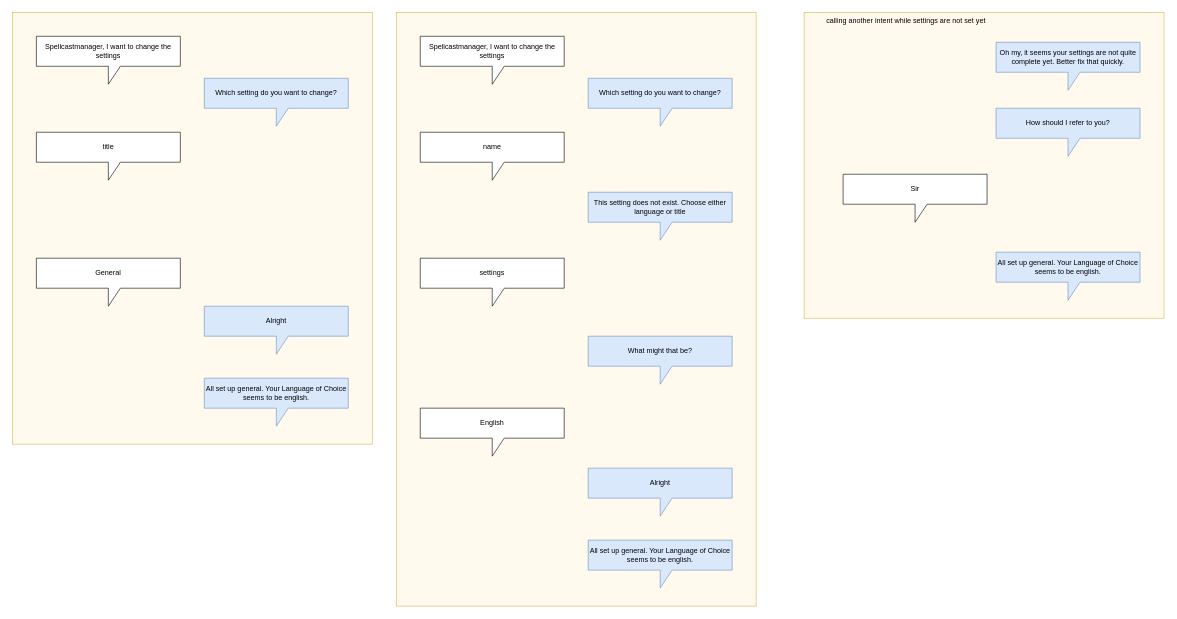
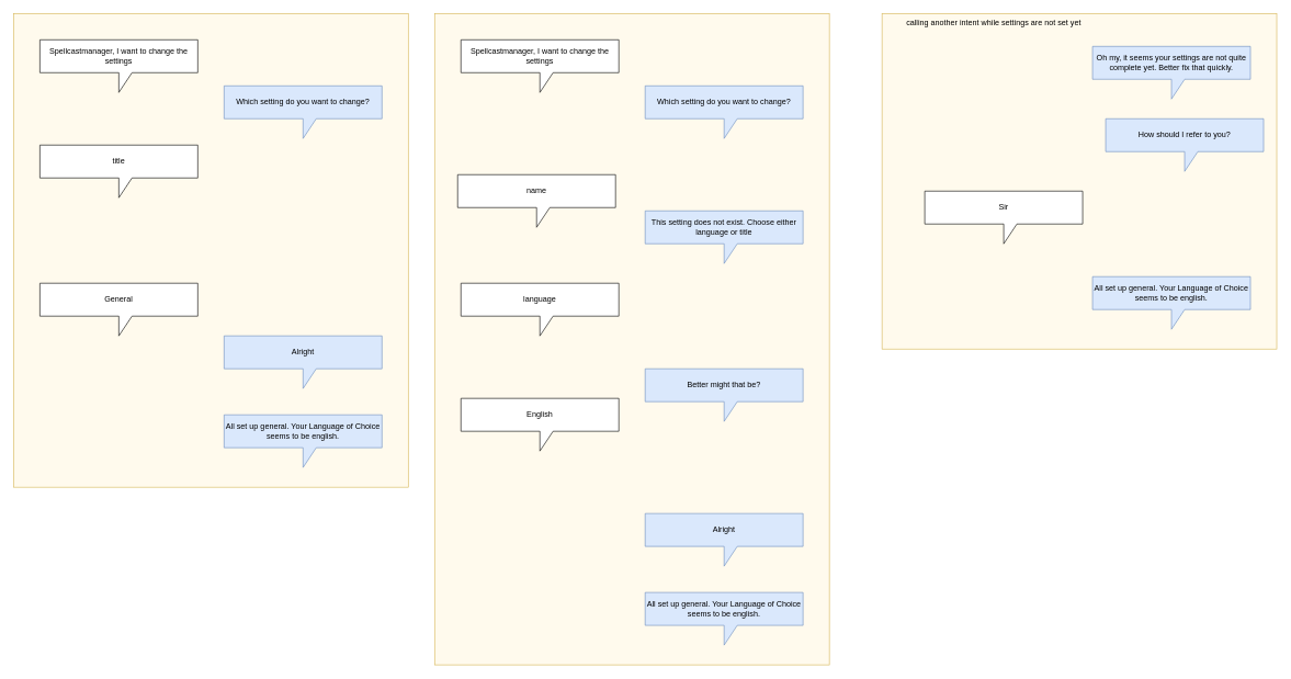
  <mxCell id="0" />
  <mxCell id="1" parent="0" />
  <mxCell id="2" value="" style="rounded=0;whiteSpace=wrap;html=1;strokeColor=#d6b656;fillColor=#FFFAED;" parent="1" vertex="1"><mxGeometry x="20" y="20" width="600" height="720" as="geometry" /></mxCell>
  <mxCell id="3" value="Spellcastmanager, I want to change the settings" style="shape=callout;whiteSpace=wrap;html=1;perimeter=calloutPerimeter;" parent="1" vertex="1"><mxGeometry x="60" y="60" width="240" height="80" as="geometry" /></mxCell>
  <mxCell id="4" value="&lt;span&gt;&lt;div&gt;&lt;div&gt;Which setting do you want to change?&lt;/div&gt;&lt;/div&gt;&lt;/span&gt;" style="shape=callout;whiteSpace=wrap;html=1;perimeter=calloutPerimeter;fillColor=#dae8fc;strokeColor=#6c8ebf;" parent="1" vertex="1"><mxGeometry x="340" y="130" width="240" height="80" as="geometry" /></mxCell>
  <mxCell id="5" value="title" style="shape=callout;whiteSpace=wrap;html=1;perimeter=calloutPerimeter;" vertex="1" parent="1"><mxGeometry x="60" y="220" width="240" height="80" as="geometry" /></mxCell>
  <mxCell id="6" value="General" style="shape=callout;whiteSpace=wrap;html=1;perimeter=calloutPerimeter;" vertex="1" parent="1"><mxGeometry x="60" y="430" width="240" height="80" as="geometry" /></mxCell>
  <mxCell id="7" value="&lt;div&gt;All set up general. Your Language of Choice seems to be english.&lt;/div&gt;" style="shape=callout;whiteSpace=wrap;html=1;perimeter=calloutPerimeter;fillColor=#dae8fc;strokeColor=#6c8ebf;" vertex="1" parent="1"><mxGeometry x="340" y="630" width="240" height="80" as="geometry" /></mxCell>
  <mxCell id="8" value="" style="rounded=0;whiteSpace=wrap;html=1;strokeColor=#d6b656;fillColor=#FFFAED;" vertex="1" parent="1"><mxGeometry x="660" y="20" width="600" height="990" as="geometry" /></mxCell>
  <mxCell id="9" value="Spellcastmanager, I want to change the settings" style="shape=callout;whiteSpace=wrap;html=1;perimeter=calloutPerimeter;" vertex="1" parent="1"><mxGeometry x="700" y="60" width="240" height="80" as="geometry" /></mxCell>
  <mxCell id="10" value="&lt;span&gt;&lt;div&gt;&lt;div&gt;Which setting do you want to change?&lt;/div&gt;&lt;/div&gt;&lt;/span&gt;" style="shape=callout;whiteSpace=wrap;html=1;perimeter=calloutPerimeter;fillColor=#dae8fc;strokeColor=#6c8ebf;" vertex="1" parent="1"><mxGeometry x="980" y="130" width="240" height="80" as="geometry" /></mxCell>
  <mxCell id="11" value="&lt;div&gt;This setting does not exist. Choose either language or title&lt;/div&gt;" style="shape=callout;whiteSpace=wrap;html=1;perimeter=calloutPerimeter;fillColor=#dae8fc;strokeColor=#6c8ebf;" vertex="1" parent="1"><mxGeometry x="980" y="320" width="240" height="80" as="geometry" /></mxCell>
- <mxCell id="12" value="name" style="shape=callout;whiteSpace=wrap;html=1;perimeter=calloutPerimeter;" vertex="1" parent="1"><mxGeometry x="700" y="220" width="240" height="80" as="geometry" /></mxCell>
- <mxCell id="13" value="settings" style="shape=callout;whiteSpace=wrap;html=1;perimeter=calloutPerimeter;" vertex="1" parent="1"><mxGeometry x="700" y="430" width="240" height="80" as="geometry" /></mxCell>
+ <mxCell id="12" value="name" style="shape=callout;whiteSpace=wrap;html=1;perimeter=calloutPerimeter;" vertex="1" parent="1"><mxGeometry x="695" y="265" width="240" height="80" as="geometry" /></mxCell>
+ <mxCell id="13" value="language" style="shape=callout;whiteSpace=wrap;html=1;perimeter=calloutPerimeter;" vertex="1" parent="1"><mxGeometry x="700" y="430" width="240" height="80" as="geometry" /></mxCell>
  <mxCell id="14" value="&lt;div&gt;Alright&lt;/div&gt;" style="shape=callout;whiteSpace=wrap;html=1;perimeter=calloutPerimeter;fillColor=#dae8fc;strokeColor=#6c8ebf;" vertex="1" parent="1"><mxGeometry x="340" y="510" width="240" height="80" as="geometry" /></mxCell>
- <mxCell id="15" value="&lt;div&gt;What might that be?&lt;/div&gt;" style="shape=callout;whiteSpace=wrap;html=1;perimeter=calloutPerimeter;fillColor=#dae8fc;strokeColor=#6c8ebf;" vertex="1" parent="1"><mxGeometry x="980" y="560" width="240" height="80" as="geometry" /></mxCell>
- <mxCell id="16" value="English" style="shape=callout;whiteSpace=wrap;html=1;perimeter=calloutPerimeter;" vertex="1" parent="1"><mxGeometry x="700" y="680" width="240" height="80" as="geometry" /></mxCell>
+ <mxCell id="15" value="&lt;div&gt;Better might that be?&lt;/div&gt;" style="shape=callout;whiteSpace=wrap;html=1;perimeter=calloutPerimeter;fillColor=#dae8fc;strokeColor=#6c8ebf;" vertex="1" parent="1"><mxGeometry x="980" y="560" width="240" height="80" as="geometry" /></mxCell>
+ <mxCell id="16" value="English" style="shape=callout;whiteSpace=wrap;html=1;perimeter=calloutPerimeter;" vertex="1" parent="1"><mxGeometry x="700" y="605" width="240" height="80" as="geometry" /></mxCell>
  <mxCell id="17" value="&lt;div&gt;All set up general. Your Language of Choice seems to be english.&lt;/div&gt;" style="shape=callout;whiteSpace=wrap;html=1;perimeter=calloutPerimeter;fillColor=#dae8fc;strokeColor=#6c8ebf;" vertex="1" parent="1"><mxGeometry x="980" y="900" width="240" height="80" as="geometry" /></mxCell>
  <mxCell id="18" value="&lt;div&gt;Alright&lt;/div&gt;" style="shape=callout;whiteSpace=wrap;html=1;perimeter=calloutPerimeter;fillColor=#dae8fc;strokeColor=#6c8ebf;" vertex="1" parent="1"><mxGeometry x="980" y="780" width="240" height="80" as="geometry" /></mxCell>
  <mxCell id="19" value="" style="rounded=0;whiteSpace=wrap;html=1;strokeColor=#d6b656;fillColor=#FFFAED;" vertex="1" parent="1"><mxGeometry x="1340" y="20" width="600" height="510" as="geometry" /></mxCell>
  <mxCell id="20" value="&lt;span&gt;&lt;div&gt;&lt;div&gt;Oh my, it seems your settings are not quite complete yet. Better fix that quickly.&lt;/div&gt;&lt;/div&gt;&lt;/span&gt;" style="shape=callout;whiteSpace=wrap;html=1;perimeter=calloutPerimeter;fillColor=#dae8fc;strokeColor=#6c8ebf;" vertex="1" parent="1"><mxGeometry x="1660" y="70" width="240" height="80" as="geometry" /></mxCell>
- <mxCell id="21" value="&lt;div&gt;How should I refer to you?&lt;/div&gt;" style="shape=callout;whiteSpace=wrap;html=1;perimeter=calloutPerimeter;fillColor=#dae8fc;strokeColor=#6c8ebf;" vertex="1" parent="1"><mxGeometry x="1660" y="180" width="240" height="80" as="geometry" /></mxCell>
+ <mxCell id="21" value="&lt;div&gt;How should I refer to you?&lt;/div&gt;" style="shape=callout;whiteSpace=wrap;html=1;perimeter=calloutPerimeter;fillColor=#dae8fc;strokeColor=#6c8ebf;" vertex="1" parent="1"><mxGeometry x="1680" y="180" width="240" height="80" as="geometry" /></mxCell>
  <mxCell id="22" value="Sir" style="shape=callout;whiteSpace=wrap;html=1;perimeter=calloutPerimeter;" vertex="1" parent="1"><mxGeometry x="1405" y="290" width="240" height="80" as="geometry" /></mxCell>
  <mxCell id="23" value="&lt;div&gt;All set up general. Your Language of Choice seems to be english.&lt;/div&gt;" style="shape=callout;whiteSpace=wrap;html=1;perimeter=calloutPerimeter;fillColor=#dae8fc;strokeColor=#6c8ebf;" vertex="1" parent="1"><mxGeometry x="1660" y="420" width="240" height="80" as="geometry" /></mxCell>
  <mxCell id="24" value="calling another intent while settings are not set yet" style="text;html=1;strokeColor=none;fillColor=none;align=center;verticalAlign=middle;whiteSpace=wrap;rounded=0;" vertex="1" parent="1"><mxGeometry x="1360" y="20" width="300" height="30" as="geometry" /></mxCell>
